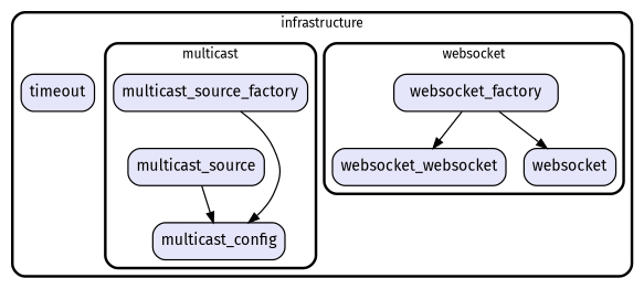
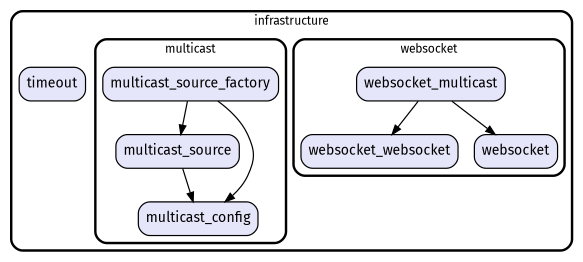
  digraph {
    fontname="Fira Sans"
    fontsize=13
    penwidth=2.6
    style=rounded
    node [fillcolor=Lavender fontname="Fira Sans" fontsize=15 penwidth=1.3 shape=rect style="filled,rounded"]
    edge [fontname="Fira Sans" penwidth=1.3]
    n1 [label=websocket_websocket]
    n2 [label=websocket]
-   n3 [label=websocket_factory]
+   n3 [label=websocket_multicast]
    n4 [label=multicast_source_factory]
    n5 [label=multicast_source]
    n6 [label=multicast_config]
    n7 [label=timeout]
    subgraph cluster_1 {
      label=infrastructure
      n7
      subgraph cluster_2 {
        label=websocket
        n1
        n2
        n3
      }
      subgraph cluster_3 {
        label=multicast
        n4
        n5
        n6
      }
    }
    n3 -> n1
    n3 -> n2
+   n4 -> n5
    n4 -> n6
    n5 -> n6
  }
